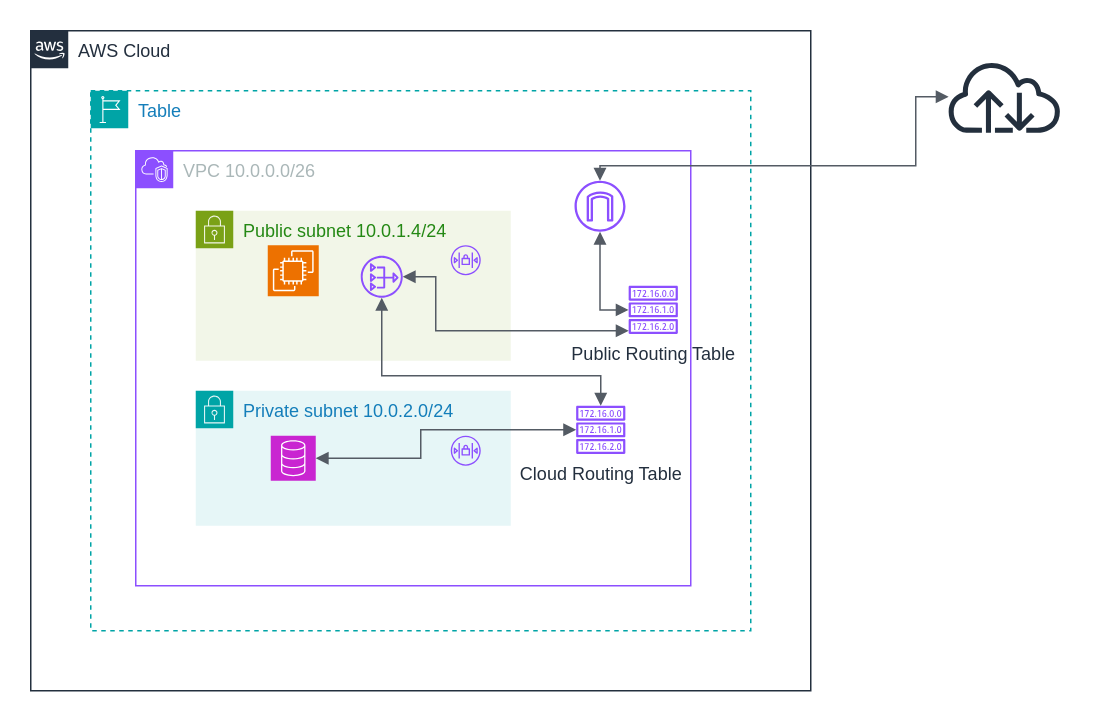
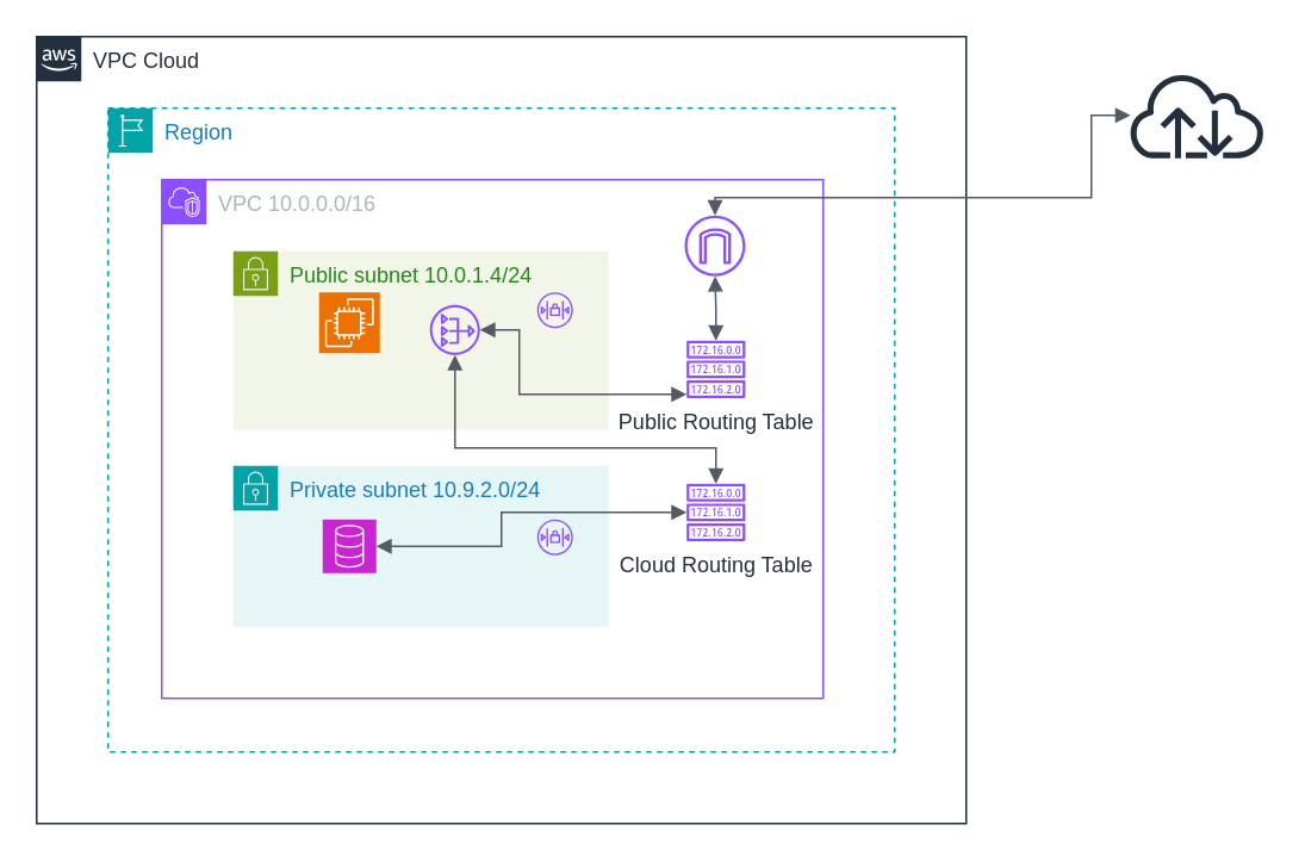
  <mxCell id="0" />
  <mxCell id="1" parent="0" />
- <mxCell id="2" value="AWS Cloud" style="points=[[0,0],[0.25,0],[0.5,0],[0.75,0],[1,0],[1,0.25],[1,0.5],[1,0.75],[1,1],[0.75,1],[0.5,1],[0.25,1],[0,1],[0,0.75],[0,0.5],[0,0.25]];outlineConnect=0;gradientColor=none;html=1;whiteSpace=wrap;fontSize=12;fontStyle=0;container=1;pointerEvents=0;collapsible=0;recursiveResize=0;shape=mxgraph.aws4.group;grIcon=mxgraph.aws4.group_aws_cloud_alt;strokeColor=#232F3E;fillColor=none;verticalAlign=top;align=left;spacingLeft=30;fontColor=#232F3E;dashed=0;" vertex="1" parent="1"><mxGeometry x="20" y="20" width="520" height="440" as="geometry" /></mxCell>
- <mxCell id="3" value="Table" style="points=[[0,0],[0.25,0],[0.5,0],[0.75,0],[1,0],[1,0.25],[1,0.5],[1,0.75],[1,1],[0.75,1],[0.5,1],[0.25,1],[0,1],[0,0.75],[0,0.5],[0,0.25]];outlineConnect=0;gradientColor=none;html=1;whiteSpace=wrap;fontSize=12;fontStyle=0;container=1;pointerEvents=0;collapsible=0;recursiveResize=0;shape=mxgraph.aws4.group;grIcon=mxgraph.aws4.group_region;strokeColor=#00A4A6;fillColor=none;verticalAlign=top;align=left;spacingLeft=30;fontColor=#147EBA;dashed=1;" vertex="1" parent="1"><mxGeometry x="60" y="60" width="440" height="360" as="geometry" /></mxCell>
- <mxCell id="4" value="VPC 10.0.0.0/26" style="points=[[0,0],[0.25,0],[0.5,0],[0.75,0],[1,0],[1,0.25],[1,0.5],[1,0.75],[1,1],[0.75,1],[0.5,1],[0.25,1],[0,1],[0,0.75],[0,0.5],[0,0.25]];outlineConnect=0;gradientColor=none;html=1;whiteSpace=wrap;fontSize=12;fontStyle=0;container=1;pointerEvents=0;collapsible=0;recursiveResize=0;shape=mxgraph.aws4.group;grIcon=mxgraph.aws4.group_vpc2;strokeColor=#8C4FFF;fillColor=none;verticalAlign=top;align=left;spacingLeft=30;fontColor=#AAB7B8;dashed=0;" vertex="1" parent="3"><mxGeometry x="30" y="40" width="370" height="290" as="geometry" /></mxCell>
+ <mxCell id="2" value="VPC Cloud" style="points=[[0,0],[0.25,0],[0.5,0],[0.75,0],[1,0],[1,0.25],[1,0.5],[1,0.75],[1,1],[0.75,1],[0.5,1],[0.25,1],[0,1],[0,0.75],[0,0.5],[0,0.25]];outlineConnect=0;gradientColor=none;html=1;whiteSpace=wrap;fontSize=12;fontStyle=0;container=1;pointerEvents=0;collapsible=0;recursiveResize=0;shape=mxgraph.aws4.group;grIcon=mxgraph.aws4.group_aws_cloud_alt;strokeColor=#232F3E;fillColor=none;verticalAlign=top;align=left;spacingLeft=30;fontColor=#232F3E;dashed=0;" vertex="1" parent="1"><mxGeometry x="20" y="20" width="520" height="440" as="geometry" /></mxCell>
+ <mxCell id="3" value="Region" style="points=[[0,0],[0.25,0],[0.5,0],[0.75,0],[1,0],[1,0.25],[1,0.5],[1,0.75],[1,1],[0.75,1],[0.5,1],[0.25,1],[0,1],[0,0.75],[0,0.5],[0,0.25]];outlineConnect=0;gradientColor=none;html=1;whiteSpace=wrap;fontSize=12;fontStyle=0;container=1;pointerEvents=0;collapsible=0;recursiveResize=0;shape=mxgraph.aws4.group;grIcon=mxgraph.aws4.group_region;strokeColor=#00A4A6;fillColor=none;verticalAlign=top;align=left;spacingLeft=30;fontColor=#147EBA;dashed=1;" vertex="1" parent="1"><mxGeometry x="60" y="60" width="440" height="360" as="geometry" /></mxCell>
+ <mxCell id="4" value="VPC 10.0.0.0/16" style="points=[[0,0],[0.25,0],[0.5,0],[0.75,0],[1,0],[1,0.25],[1,0.5],[1,0.75],[1,1],[0.75,1],[0.5,1],[0.25,1],[0,1],[0,0.75],[0,0.5],[0,0.25]];outlineConnect=0;gradientColor=none;html=1;whiteSpace=wrap;fontSize=12;fontStyle=0;container=1;pointerEvents=0;collapsible=0;recursiveResize=0;shape=mxgraph.aws4.group;grIcon=mxgraph.aws4.group_vpc2;strokeColor=#8C4FFF;fillColor=none;verticalAlign=top;align=left;spacingLeft=30;fontColor=#AAB7B8;dashed=0;" vertex="1" parent="3"><mxGeometry x="30" y="40" width="370" height="290" as="geometry" /></mxCell>
  <mxCell id="5" value="Public subnet 10.0.1.4/24" style="points=[[0,0],[0.25,0],[0.5,0],[0.75,0],[1,0],[1,0.25],[1,0.5],[1,0.75],[1,1],[0.75,1],[0.5,1],[0.25,1],[0,1],[0,0.75],[0,0.5],[0,0.25]];outlineConnect=0;gradientColor=none;html=1;whiteSpace=wrap;fontSize=12;fontStyle=0;container=1;pointerEvents=0;collapsible=0;recursiveResize=0;shape=mxgraph.aws4.group;grIcon=mxgraph.aws4.group_security_group;grStroke=0;strokeColor=#7AA116;fillColor=#F2F6E8;verticalAlign=top;align=left;spacingLeft=30;fontColor=#248814;dashed=0;" vertex="1" parent="4"><mxGeometry x="40" y="40" width="210" height="100" as="geometry" /></mxCell>
  <mxCell id="6" value="" style="sketch=0;points=[[0,0,0],[0.25,0,0],[0.5,0,0],[0.75,0,0],[1,0,0],[0,1,0],[0.25,1,0],[0.5,1,0],[0.75,1,0],[1,1,0],[0,0.25,0],[0,0.5,0],[0,0.75,0],[1,0.25,0],[1,0.5,0],[1,0.75,0]];outlineConnect=0;fontColor=#232F3E;fillColor=#ED7100;strokeColor=#ffffff;dashed=0;verticalLabelPosition=bottom;verticalAlign=top;align=center;html=1;fontSize=12;fontStyle=0;aspect=fixed;shape=mxgraph.aws4.resourceIcon;resIcon=mxgraph.aws4.ec2;" vertex="1" parent="5"><mxGeometry x="48" y="23" width="34" height="34" as="geometry" /></mxCell>
  <mxCell id="7" value="" style="sketch=0;outlineConnect=0;fontColor=#232F3E;gradientColor=none;fillColor=#8C4FFF;strokeColor=none;dashed=0;verticalLabelPosition=bottom;verticalAlign=top;align=center;html=1;fontSize=12;fontStyle=0;aspect=fixed;pointerEvents=1;shape=mxgraph.aws4.network_access_control_list;" vertex="1" parent="5"><mxGeometry x="170" y="23" width="20" height="20" as="geometry" /></mxCell>
  <mxCell id="8" value="" style="sketch=0;outlineConnect=0;fontColor=#232F3E;gradientColor=none;fillColor=#8C4FFF;strokeColor=none;dashed=0;verticalLabelPosition=bottom;verticalAlign=top;align=center;html=1;fontSize=12;fontStyle=0;aspect=fixed;pointerEvents=1;shape=mxgraph.aws4.nat_gateway;" vertex="1" parent="5"><mxGeometry x="110" y="30" width="28" height="28" as="geometry" /></mxCell>
- <mxCell id="9" value="Private subnet 10.0.2.0/24" style="points=[[0,0],[0.25,0],[0.5,0],[0.75,0],[1,0],[1,0.25],[1,0.5],[1,0.75],[1,1],[0.75,1],[0.5,1],[0.25,1],[0,1],[0,0.75],[0,0.5],[0,0.25]];outlineConnect=0;gradientColor=none;html=1;whiteSpace=wrap;fontSize=12;fontStyle=0;container=1;pointerEvents=0;collapsible=0;recursiveResize=0;shape=mxgraph.aws4.group;grIcon=mxgraph.aws4.group_security_group;grStroke=0;strokeColor=#00A4A6;fillColor=#E6F6F7;verticalAlign=top;align=left;spacingLeft=30;fontColor=#147EBA;dashed=0;" vertex="1" parent="4"><mxGeometry x="40" y="160" width="210" height="90" as="geometry" /></mxCell>
+ <mxCell id="9" value="Private subnet 10.9.2.0/24" style="points=[[0,0],[0.25,0],[0.5,0],[0.75,0],[1,0],[1,0.25],[1,0.5],[1,0.75],[1,1],[0.75,1],[0.5,1],[0.25,1],[0,1],[0,0.75],[0,0.5],[0,0.25]];outlineConnect=0;gradientColor=none;html=1;whiteSpace=wrap;fontSize=12;fontStyle=0;container=1;pointerEvents=0;collapsible=0;recursiveResize=0;shape=mxgraph.aws4.group;grIcon=mxgraph.aws4.group_security_group;grStroke=0;strokeColor=#00A4A6;fillColor=#E6F6F7;verticalAlign=top;align=left;spacingLeft=30;fontColor=#147EBA;dashed=0;" vertex="1" parent="4"><mxGeometry x="40" y="160" width="210" height="90" as="geometry" /></mxCell>
  <mxCell id="10" value="" style="sketch=0;points=[[0,0,0],[0.25,0,0],[0.5,0,0],[0.75,0,0],[1,0,0],[0,1,0],[0.25,1,0],[0.5,1,0],[0.75,1,0],[1,1,0],[0,0.25,0],[0,0.5,0],[0,0.75,0],[1,0.25,0],[1,0.5,0],[1,0.75,0]];outlineConnect=0;fontColor=#232F3E;fillColor=#C925D1;strokeColor=#ffffff;dashed=0;verticalLabelPosition=bottom;verticalAlign=top;align=center;html=1;fontSize=12;fontStyle=0;aspect=fixed;shape=mxgraph.aws4.resourceIcon;resIcon=mxgraph.aws4.database;" vertex="1" parent="9"><mxGeometry x="50" y="30" width="30" height="30" as="geometry" /></mxCell>
  <mxCell id="11" value="" style="sketch=0;outlineConnect=0;fontColor=#232F3E;gradientColor=none;fillColor=#8C4FFF;strokeColor=none;dashed=0;verticalLabelPosition=bottom;verticalAlign=top;align=center;html=1;fontSize=12;fontStyle=0;aspect=fixed;pointerEvents=1;shape=mxgraph.aws4.network_access_control_list;" vertex="1" parent="9"><mxGeometry x="170" y="30" width="20" height="20" as="geometry" /></mxCell>
  <mxCell id="12" value="Cloud Routing Table" style="sketch=0;outlineConnect=0;fontColor=#232F3E;gradientColor=none;fillColor=#8C4FFF;strokeColor=none;dashed=0;verticalLabelPosition=bottom;verticalAlign=top;align=center;html=1;fontSize=12;fontStyle=0;aspect=fixed;pointerEvents=1;shape=mxgraph.aws4.route_table;" vertex="1" parent="4"><mxGeometry x="293.5" y="170" width="33" height="32.15" as="geometry" /></mxCell>
  <mxCell id="13" value="" style="edgeStyle=orthogonalEdgeStyle;html=1;endArrow=block;elbow=vertical;startArrow=block;startFill=1;endFill=1;strokeColor=#545B64;rounded=0;exitX=1;exitY=0.5;exitDx=0;exitDy=0;exitPerimeter=0;" edge="1" parent="4" source="10" target="12"><mxGeometry width="100" relative="1" as="geometry"><mxPoint x="260" y="200" as="sourcePoint" /><mxPoint x="360" y="200" as="targetPoint" /><Array as="points"><mxPoint x="190" y="205" /><mxPoint x="190" y="186" /></Array></mxGeometry></mxCell>
  <mxCell id="14" value="" style="edgeStyle=orthogonalEdgeStyle;html=1;endArrow=block;elbow=vertical;startArrow=block;startFill=1;endFill=1;strokeColor=#545B64;rounded=0;" edge="1" parent="4" source="8" target="12"><mxGeometry width="100" relative="1" as="geometry"><mxPoint x="260" y="200" as="sourcePoint" /><mxPoint x="360" y="200" as="targetPoint" /><Array as="points"><mxPoint x="164" y="150" /><mxPoint x="310" y="150" /></Array></mxGeometry></mxCell>
  <mxCell id="15" value="" style="sketch=0;outlineConnect=0;fontColor=#232F3E;gradientColor=none;fillColor=#8C4FFF;strokeColor=none;dashed=0;verticalLabelPosition=bottom;verticalAlign=top;align=center;html=1;fontSize=12;fontStyle=0;aspect=fixed;pointerEvents=1;shape=mxgraph.aws4.internet_gateway;" vertex="1" parent="4"><mxGeometry x="292.5" y="20" width="34" height="34" as="geometry" /></mxCell>
- <mxCell id="16" value="Public Routing Table" style="sketch=0;outlineConnect=0;fontColor=#232F3E;gradientColor=none;fillColor=#8C4FFF;strokeColor=none;dashed=0;verticalLabelPosition=bottom;verticalAlign=top;align=center;html=1;fontSize=12;fontStyle=0;aspect=fixed;pointerEvents=1;shape=mxgraph.aws4.route_table;" vertex="1" parent="4"><mxGeometry x="328.5" y="90" width="33" height="32.15" as="geometry" /></mxCell>
+ <mxCell id="16" value="Public Routing Table" style="sketch=0;outlineConnect=0;fontColor=#232F3E;gradientColor=none;fillColor=#8C4FFF;strokeColor=none;dashed=0;verticalLabelPosition=bottom;verticalAlign=top;align=center;html=1;fontSize=12;fontStyle=0;aspect=fixed;pointerEvents=1;shape=mxgraph.aws4.route_table;" vertex="1" parent="4"><mxGeometry x="293.5" y="90" width="33" height="32.15" as="geometry" /></mxCell>
  <mxCell id="17" value="" style="edgeStyle=orthogonalEdgeStyle;html=1;endArrow=block;elbow=vertical;startArrow=block;startFill=1;endFill=1;strokeColor=#545B64;rounded=0;" edge="1" parent="4" source="16" target="15"><mxGeometry width="100" relative="1" as="geometry"><mxPoint x="260" y="200" as="sourcePoint" /><mxPoint x="360" y="200" as="targetPoint" /></mxGeometry></mxCell>
  <mxCell id="18" value="" style="edgeStyle=orthogonalEdgeStyle;html=1;endArrow=block;elbow=vertical;startArrow=block;startFill=1;endFill=1;strokeColor=#545B64;rounded=0;" edge="1" parent="4" source="8" target="16"><mxGeometry width="100" relative="1" as="geometry"><mxPoint x="260" y="200" as="sourcePoint" /><mxPoint x="360" y="200" as="targetPoint" /><Array as="points"><mxPoint x="200" y="84" /><mxPoint x="200" y="120" /></Array></mxGeometry></mxCell>
  <mxCell id="19" value="" style="sketch=0;outlineConnect=0;fontColor=#232F3E;gradientColor=none;fillColor=#232F3D;strokeColor=none;dashed=0;verticalLabelPosition=bottom;verticalAlign=top;align=center;html=1;fontSize=12;fontStyle=0;aspect=fixed;pointerEvents=1;shape=mxgraph.aws4.internet;" vertex="1" parent="1"><mxGeometry x="630" y="40" width="78" height="48" as="geometry" /></mxCell>
  <mxCell id="20" value="" style="edgeStyle=orthogonalEdgeStyle;html=1;endArrow=block;elbow=vertical;startArrow=block;startFill=1;endFill=1;strokeColor=#545B64;rounded=0;" edge="1" parent="1" source="15" target="19"><mxGeometry width="100" relative="1" as="geometry"><mxPoint x="350" y="300" as="sourcePoint" /><mxPoint x="450" y="300" as="targetPoint" /><Array as="points"><mxPoint x="400" y="110" /><mxPoint x="610" y="110" /><mxPoint x="610" y="64" /></Array></mxGeometry></mxCell>
